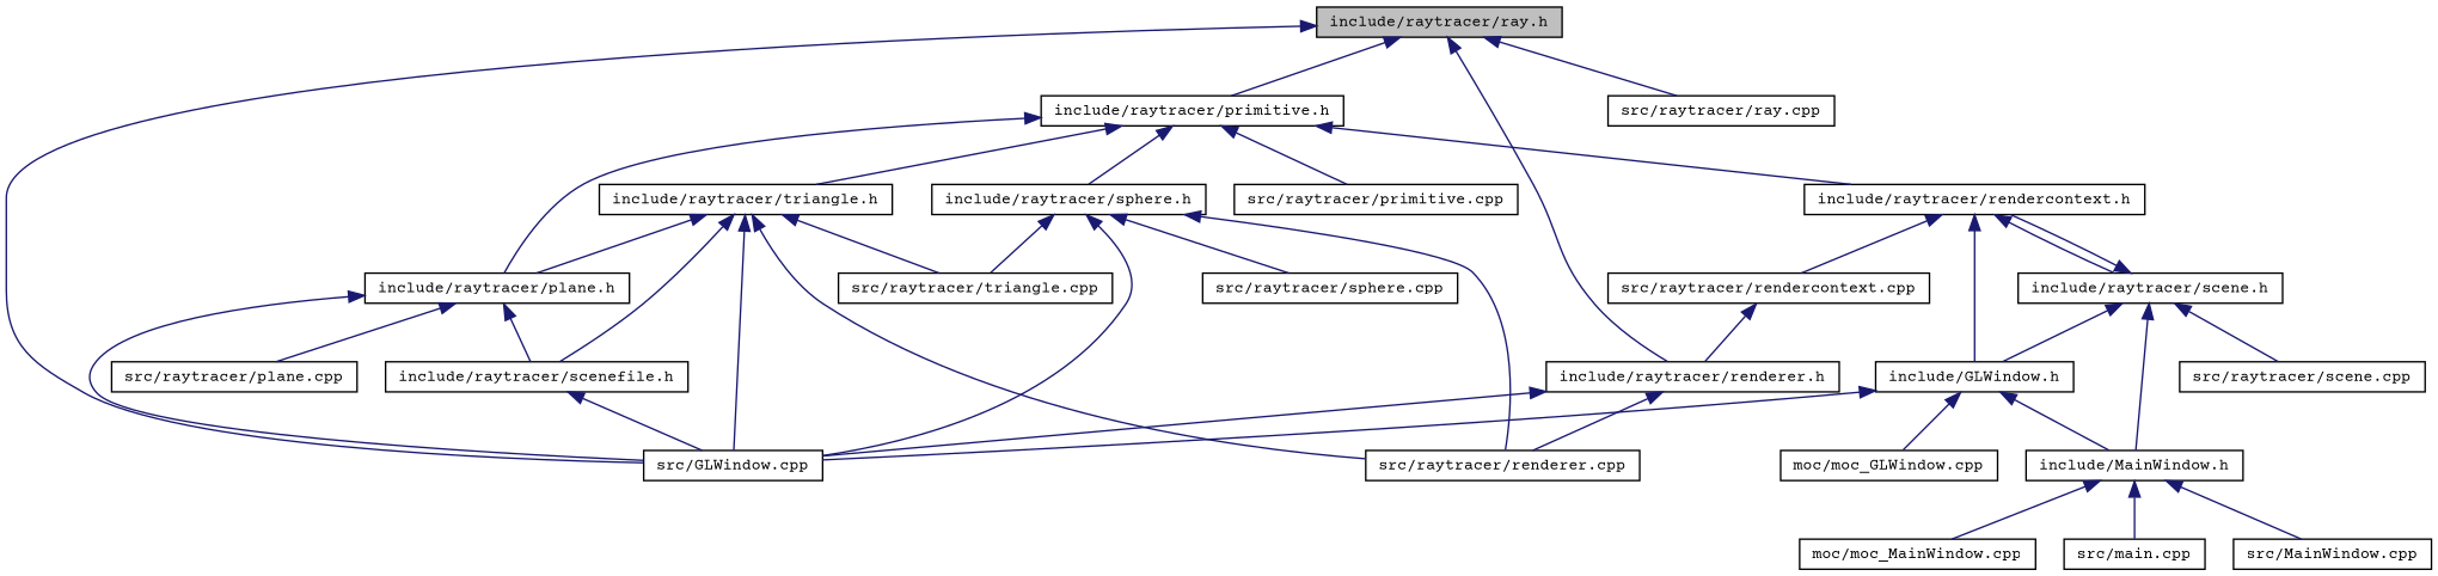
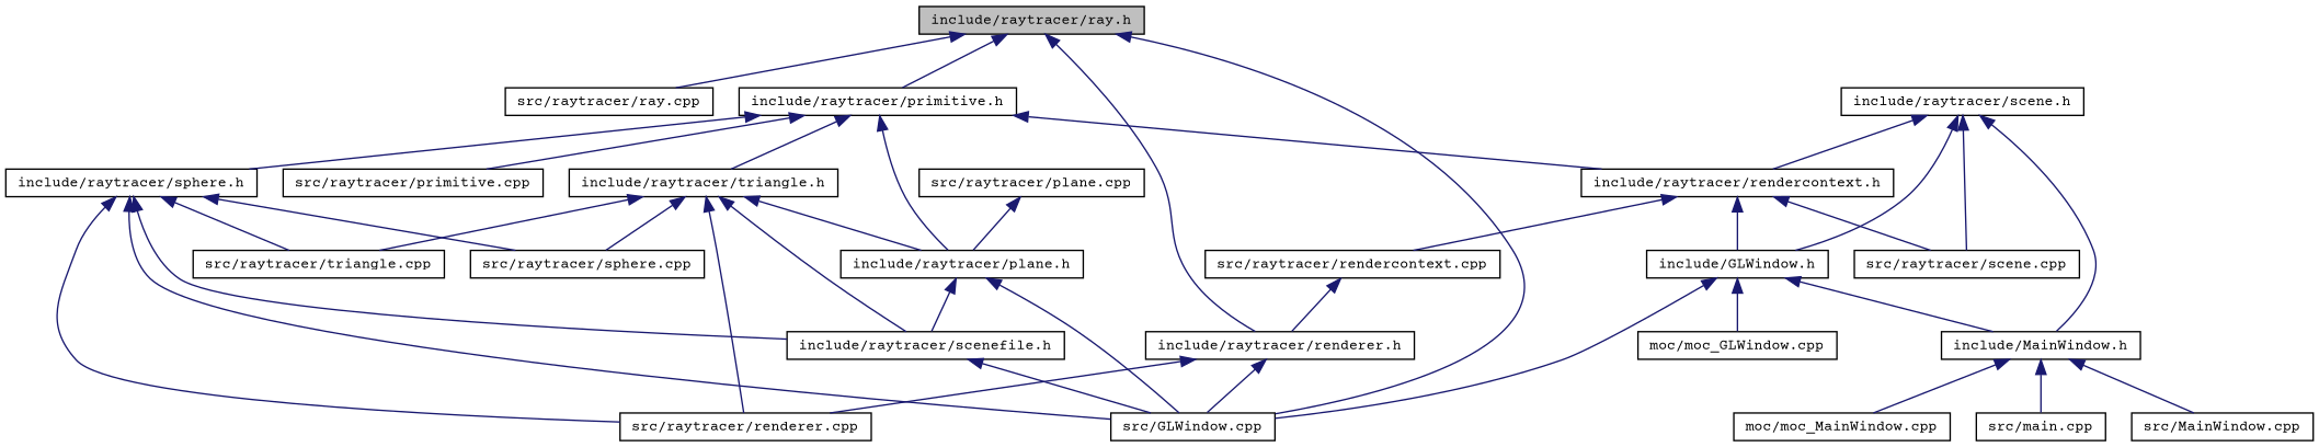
  digraph {
    fontname="Courier Prime"
    node [color=black fillcolor=white fontname="Courier Prime" fontsize=10 shape=record style=filled]
    edge [color=midnightblue dir=back fontname="Courier Prime" fontsize=10 labelfontname=FreeSans labelfontsize=10 style=solid]
    n1 [fillcolor=grey75 fontcolor=black height=0.2 label="include/raytracer/ray.h" width=0.4]
    n2 [height=0.2 label="include/raytracer/primitive.h" width=0.4]
    n3 [height=0.2 label="src/GLWindow.cpp" width=0.4]
    n4 [height=0.2 label="include/raytracer/renderer.h" width=0.4]
    n5 [height=0.2 label="src/raytracer/ray.cpp" width=0.4]
    n6 [height=0.2 label="include/raytracer/rendercontext.h" width=0.4]
    n7 [height=0.2 label="include/raytracer/plane.h" width=0.4]
    n8 [height=0.2 label="include/raytracer/sphere.h" width=0.4]
    n9 [height=0.2 label="include/raytracer/triangle.h" width=0.4]
    n10 [height=0.2 label="src/raytracer/primitive.cpp" width=0.4]
    n11 [height=0.2 label="src/raytracer/renderer.cpp" width=0.4]
    n12 [height=0.2 label="include/raytracer/scene.h" width=0.4]
    n13 [height=0.2 label="include/GLWindow.h" width=0.4]
    n14 [height=0.2 label="src/raytracer/rendercontext.cpp" width=0.4]
    n15 [height=0.2 label="include/raytracer/scenefile.h" width=0.4]
    n16 [height=0.2 label="src/raytracer/plane.cpp" width=0.4]
    n17 [height=0.2 label="src/raytracer/sphere.cpp" width=0.4]
    n18 [height=0.2 label="src/raytracer/triangle.cpp" width=0.4]
    n19 [height=0.2 label="include/MainWindow.h" width=0.4]
    n20 [height=0.2 label="src/raytracer/scene.cpp" width=0.4]
    n21 [height=0.2 label="moc/moc_GLWindow.cpp" width=0.4]
    n22 [height=0.2 label="moc/moc_MainWindow.cpp" width=0.4]
    n23 [height=0.2 label="src/main.cpp" width=0.4]
    n24 [height=0.2 label="src/MainWindow.cpp" width=0.4]
    n1 -> n2
    n1 -> n3
    n1 -> n4
    n1 -> n5
    n2 -> n6
    n2 -> n7
    n2 -> n8
    n2 -> n9
    n2 -> n10
    n4 -> n3
    n4 -> n11
-   n6 -> n12
+   n6 -> n20
    n6 -> n13
    n6 -> n14
    n7 -> n3
    n7 -> n15
-   n7 -> n16
+   n16 -> n7
    n8 -> n3
    n8 -> n11
+   n8 -> n15
    n8 -> n17
    n8 -> n18
-   n9 -> n3
+   n9 -> n17
    n9 -> n7
    n9 -> n11
    n9 -> n15
    n9 -> n18
    n12 -> n6
    n12 -> n13
    n12 -> n19
    n12 -> n20
    n13 -> n3
    n13 -> n19
    n13 -> n21
    n14 -> n4
    n15 -> n3
    n19 -> n22
    n19 -> n23
    n19 -> n24
  }
